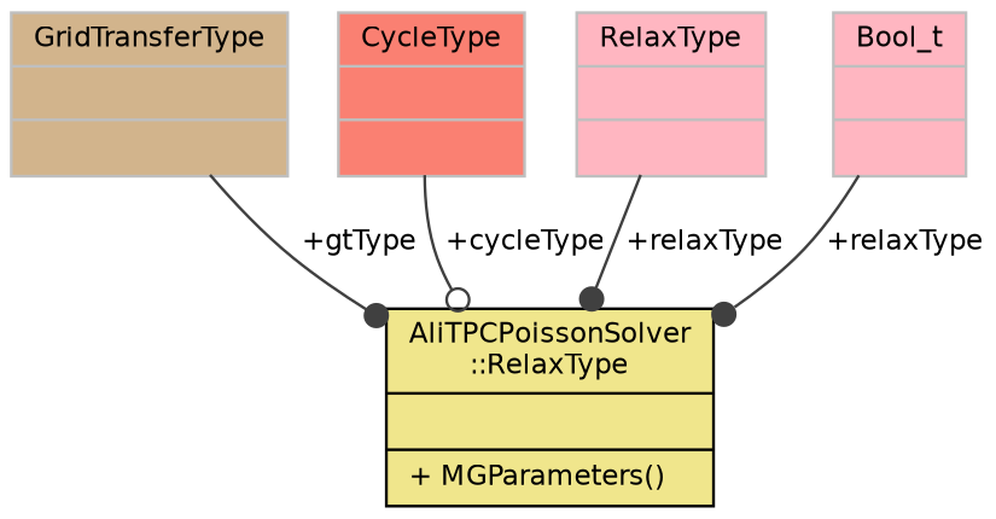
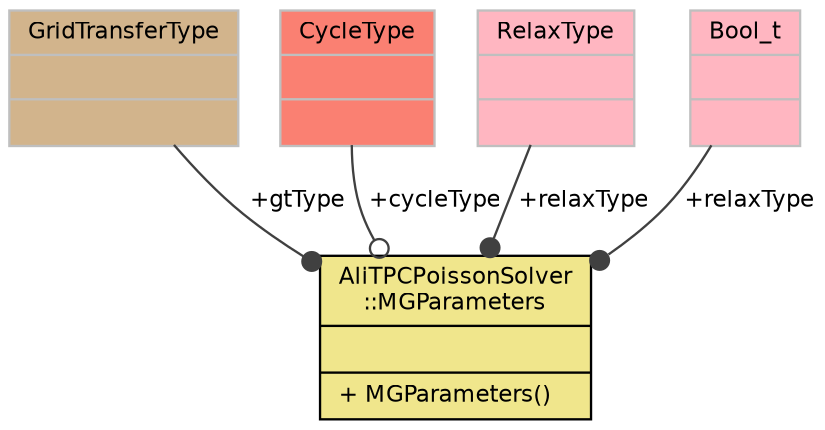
  digraph {
    node [color=grey75 fillcolor=lightpink fontname=Helvetica fontsize=10 shape=record style=filled]
    edge [arrowhead=dot color=grey25 fontname=Helvetica fontsize=10 labelfontname=Helvetica labelfontsize=10 style=solid]
-   n1 [color=black fillcolor=khaki fontcolor=black height=0.2 label="{AliTPCPoissonSolver\l::RelaxType\n||+ MGParameters()\l}" width=0.4]
+   n1 [color=black fillcolor=khaki fontcolor=black height=0.2 label="{AliTPCPoissonSolver\l::MGParameters\n||+ MGParameters()\l}" width=0.4]
    n2 [fillcolor=tan height=0.2 label="{GridTransferType\n||}" width=0.4]
    n3 [fillcolor=salmon height=0.2 label="{CycleType\n||}" width=0.4]
    n4 [height=0.2 label="{RelaxType\n||}" width=0.4]
    n5 [height=0.2 label="{Bool_t\n||}" width=0.4]
    n2 -> n1 [label=" +gtType"]
    n3 -> n1 [arrowhead=odot label=" +cycleType"]
    n4 -> n1 [label=" +relaxType"]
    n5 -> n1 [label=" +relaxType"]
  }
